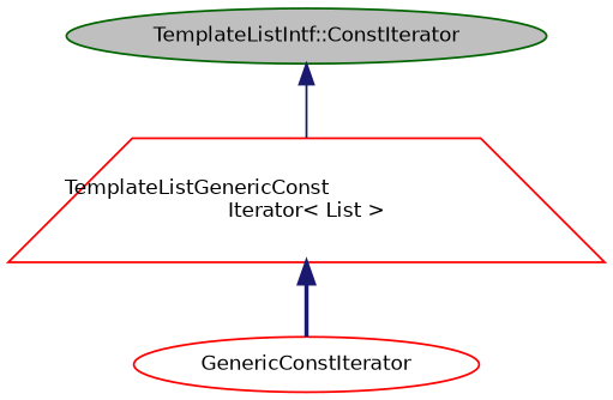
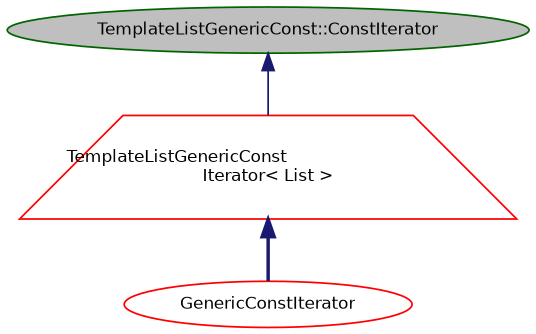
  digraph {
    node [color=red fillcolor=white fontname=Helvetica fontsize=10 shape=ellipse style=filled]
    edge [color=midnightblue dir=back fontname=Helvetica fontsize=10 labelfontname=Helvetica labelfontsize=10]
-   n1 [color=darkgreen fillcolor=grey75 fontcolor=black height=0.2 label="TemplateListIntf::ConstIterator" width=0.4]
+   n1 [color=darkgreen fillcolor=grey75 fontcolor=black height=0.2 label="TemplateListGenericConst::ConstIterator" width=0.4]
    n2 [height=0.2 label="TemplateListGenericConst\lIterator\< List \>" shape=trapezium width=0.4]
    n3 [height=0.2 label=GenericConstIterator width=0.4]
    n1 -> n2 [style=solid]
    n2 -> n3 [style=bold]
  }
